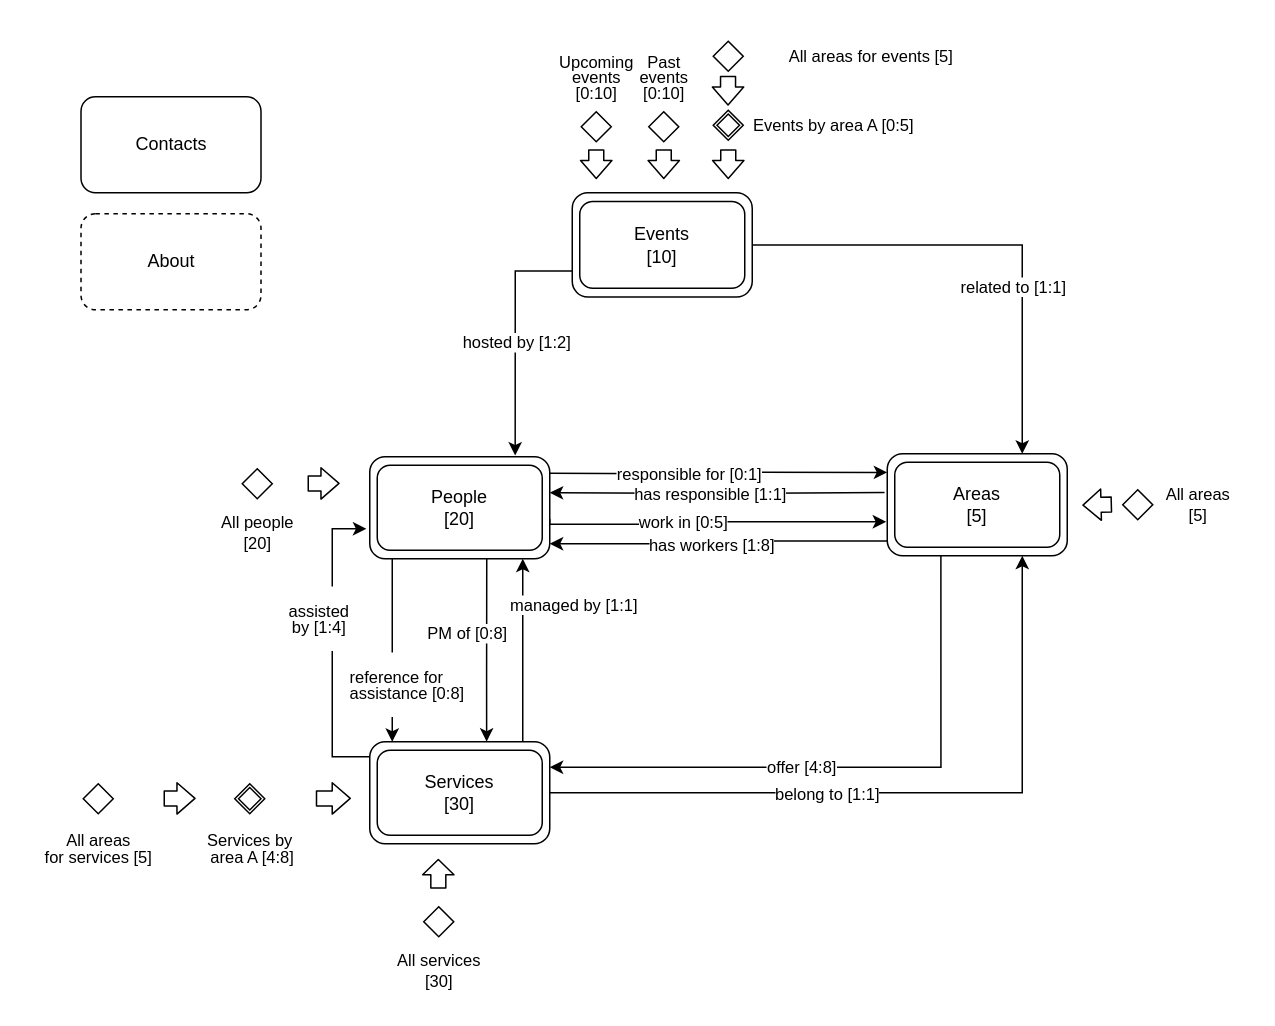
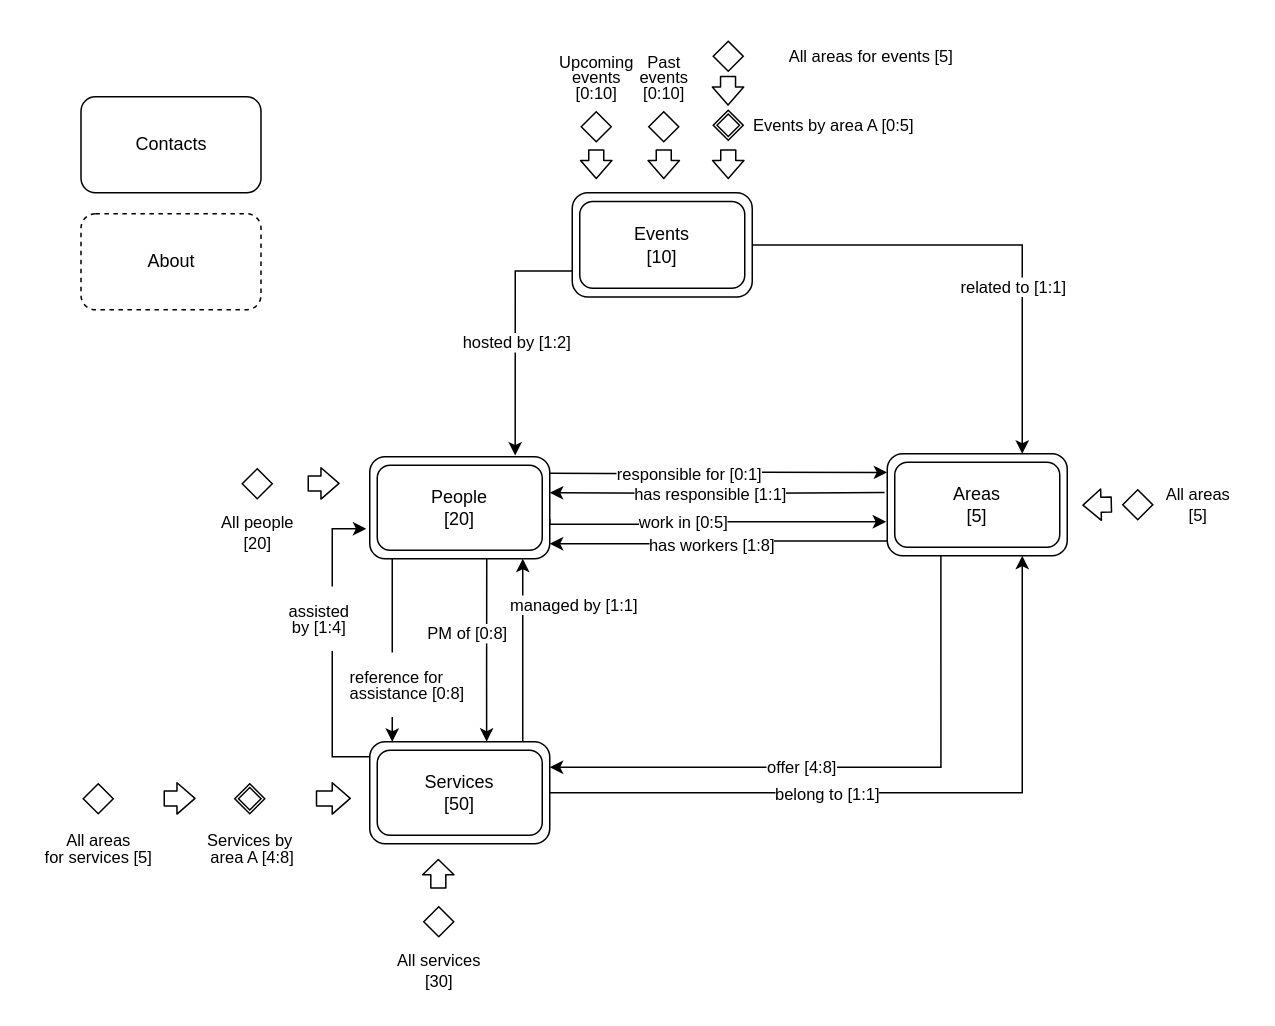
  <mxCell id="0" />
  <mxCell id="1" parent="0" />
  <mxCell id="2" style="edgeStyle=orthogonalEdgeStyle;rounded=0;orthogonalLoop=1;jettySize=auto;html=1;endArrow=none;endFill=0;startArrow=classic;startFill=1;entryX=0.002;entryY=0.855;entryDx=0;entryDy=0;entryPerimeter=0;" parent="1" target="40" edge="1"><mxGeometry relative="1" as="geometry"><mxPoint x="366" y="362" as="sourcePoint" /><mxPoint x="511" y="362.25" as="targetPoint" /><Array as="points"><mxPoint x="496" y="362" /></Array></mxGeometry></mxCell>
  <mxCell id="3" value="has workers [1:8]" style="edgeLabel;html=1;align=center;verticalAlign=middle;resizable=0;points=[];" parent="2" vertex="1" connectable="0"><mxGeometry x="-0.181" relative="1" as="geometry"><mxPoint x="14.76" as="offset" /></mxGeometry></mxCell>
  <mxCell id="4" value="About" style="rounded=1;whiteSpace=wrap;html=1;sketch=0;dashed=1;" parent="1" vertex="1"><mxGeometry x="53.5" y="142" width="120" height="64" as="geometry" /></mxCell>
  <mxCell id="5" value="" style="group" parent="1" vertex="1" connectable="0"><mxGeometry x="246" y="304" width="120" height="68" as="geometry" /></mxCell>
  <mxCell id="6" value="" style="group" parent="5" vertex="1" connectable="0"><mxGeometry width="120" height="68" as="geometry" /></mxCell>
  <mxCell id="7" value="" style="rounded=1;whiteSpace=wrap;html=1;perimeterSpacing=0;sketch=0;" parent="6" vertex="1"><mxGeometry width="120" height="68" as="geometry" /></mxCell>
  <mxCell id="8" value="People&lt;br&gt;[20]" style="rounded=1;whiteSpace=wrap;html=1;sketch=0;" parent="6" vertex="1"><mxGeometry x="5" y="5.667" width="110" height="56.667" as="geometry" /></mxCell>
  <mxCell id="9" style="edgeStyle=orthogonalEdgeStyle;rounded=0;orthogonalLoop=1;jettySize=auto;html=1;entryX=1;entryY=0.5;entryDx=0;entryDy=0;startArrow=classic;startFill=1;endArrow=none;endFill=0;exitX=0.75;exitY=1;exitDx=0;exitDy=0;" parent="1" source="40" target="49" edge="1"><mxGeometry relative="1" as="geometry"><Array as="points"><mxPoint x="681" y="528" /></Array><mxPoint x="701" y="382" as="sourcePoint" /></mxGeometry></mxCell>
  <mxCell id="10" value="belong to [1:1]" style="edgeLabel;html=1;align=center;verticalAlign=middle;resizable=0;points=[];" parent="9" vertex="1" connectable="0"><mxGeometry x="0.22" relative="1" as="geometry"><mxPoint as="offset" /></mxGeometry></mxCell>
  <mxCell id="11" style="edgeStyle=orthogonalEdgeStyle;rounded=0;orthogonalLoop=1;jettySize=auto;html=1;entryX=1;entryY=0.5;entryDx=0;entryDy=0;startArrow=classic;startFill=1;endArrow=none;endFill=0;exitX=0.75;exitY=0;exitDx=0;exitDy=0;" parent="1" source="40" target="46" edge="1"><mxGeometry relative="1" as="geometry"><Array as="points"><mxPoint x="681" y="163" /></Array><mxPoint x="626" y="334" as="sourcePoint" /></mxGeometry></mxCell>
  <mxCell id="12" value="related to [1:1]" style="edgeLabel;html=1;align=center;verticalAlign=middle;resizable=0;points=[];" parent="11" vertex="1" connectable="0"><mxGeometry x="-0.306" relative="1" as="geometry"><mxPoint x="-6.38" y="-0.02" as="offset" /></mxGeometry></mxCell>
  <mxCell id="13" style="edgeStyle=orthogonalEdgeStyle;rounded=0;orthogonalLoop=1;jettySize=auto;html=1;startArrow=classic;startFill=1;endArrow=none;endFill=0;exitX=0.616;exitY=-0.001;exitDx=0;exitDy=0;exitPerimeter=0;" parent="1" edge="1"><mxGeometry relative="1" as="geometry"><mxPoint x="323.92" y="493.94" as="sourcePoint" /><mxPoint x="324" y="372" as="targetPoint" /><Array as="points"><mxPoint x="324" y="452" /><mxPoint x="324" y="452" /></Array></mxGeometry></mxCell>
  <mxCell id="14" value="PM of [0:8]" style="edgeLabel;html=1;align=center;verticalAlign=middle;resizable=0;points=[];" parent="13" vertex="1" connectable="0"><mxGeometry x="0.073" y="2" relative="1" as="geometry"><mxPoint x="-10.94" y="-6.94" as="offset" /></mxGeometry></mxCell>
  <mxCell id="15" style="edgeStyle=orthogonalEdgeStyle;rounded=0;orthogonalLoop=1;jettySize=auto;html=1;exitX=0.5;exitY=0;exitDx=0;exitDy=0;startArrow=classic;startFill=1;endArrow=none;endFill=0;" parent="1" edge="1"><mxGeometry relative="1" as="geometry"><mxPoint x="261" y="494" as="sourcePoint" /><mxPoint x="261" y="372" as="targetPoint" /><Array as="points"><mxPoint x="261" y="432" /><mxPoint x="261" y="432" /></Array></mxGeometry></mxCell>
  <mxCell id="16" value="&lt;p style=&quot;line-height: 95%&quot;&gt;reference for &lt;br&gt;assistance [0:8]&lt;/p&gt;" style="edgeLabel;html=1;align=left;verticalAlign=middle;resizable=0;points=[];" parent="15" vertex="1" connectable="0"><mxGeometry x="-0.298" y="-1" relative="1" as="geometry"><mxPoint x="-31" y="4.26" as="offset" /></mxGeometry></mxCell>
  <mxCell id="17" style="edgeStyle=orthogonalEdgeStyle;rounded=0;orthogonalLoop=1;jettySize=auto;html=1;exitX=1;exitY=0.25;exitDx=0;exitDy=0;entryX=0.298;entryY=0.981;entryDx=0;entryDy=0;entryPerimeter=0;startArrow=classic;startFill=1;endArrow=none;endFill=0;" parent="1" source="49" target="40" edge="1"><mxGeometry relative="1" as="geometry" /></mxCell>
  <mxCell id="18" value="offer [4:8]" style="edgeLabel;html=1;align=center;verticalAlign=middle;resizable=0;points=[];" parent="17" vertex="1" connectable="0"><mxGeometry x="-0.172" y="1" relative="1" as="geometry"><mxPoint as="offset" /></mxGeometry></mxCell>
  <mxCell id="19" style="edgeStyle=orthogonalEdgeStyle;rounded=0;orthogonalLoop=1;jettySize=auto;html=1;entryX=0;entryY=0.183;entryDx=0;entryDy=0;entryPerimeter=0;" parent="1" target="40" edge="1"><mxGeometry relative="1" as="geometry"><mxPoint x="366" y="315" as="sourcePoint" /><mxPoint x="476" y="315" as="targetPoint" /></mxGeometry></mxCell>
  <mxCell id="20" value="responsible for [0:1]" style="edgeLabel;html=1;align=center;verticalAlign=middle;resizable=0;points=[];" parent="19" vertex="1" connectable="0"><mxGeometry x="-0.181" relative="1" as="geometry"><mxPoint as="offset" /></mxGeometry></mxCell>
  <mxCell id="21" style="edgeStyle=orthogonalEdgeStyle;rounded=0;orthogonalLoop=1;jettySize=auto;html=1;entryX=-0.015;entryY=0.381;entryDx=0;entryDy=0;endArrow=none;endFill=0;startArrow=classic;startFill=1;entryPerimeter=0;" parent="1" target="40" edge="1"><mxGeometry relative="1" as="geometry"><mxPoint x="366" y="328" as="sourcePoint" /><mxPoint x="476" y="328" as="targetPoint" /></mxGeometry></mxCell>
  <mxCell id="22" value="has responsible [1:1]" style="edgeLabel;html=1;align=center;verticalAlign=middle;resizable=0;points=[];" parent="21" vertex="1" connectable="0"><mxGeometry x="-0.181" relative="1" as="geometry"><mxPoint x="14.76" as="offset" /></mxGeometry></mxCell>
  <mxCell id="23" style="edgeStyle=orthogonalEdgeStyle;rounded=0;orthogonalLoop=1;jettySize=auto;html=1;entryX=-0.006;entryY=0.667;entryDx=0;entryDy=0;entryPerimeter=0;" parent="1" target="40" edge="1"><mxGeometry relative="1" as="geometry"><mxPoint x="366" y="345.52" as="sourcePoint" /><mxPoint x="504" y="349" as="targetPoint" /><Array as="points"><mxPoint x="366" y="349" /><mxPoint x="436" y="349" /></Array></mxGeometry></mxCell>
  <mxCell id="24" value="work in [0:5]" style="edgeLabel;html=1;align=center;verticalAlign=middle;resizable=0;points=[];" parent="23" vertex="1" connectable="0"><mxGeometry x="-0.181" relative="1" as="geometry"><mxPoint as="offset" /></mxGeometry></mxCell>
  <mxCell id="25" style="edgeStyle=orthogonalEdgeStyle;rounded=0;orthogonalLoop=1;jettySize=auto;html=1;entryX=0.75;entryY=0;entryDx=0;entryDy=0;startArrow=classic;startFill=1;endArrow=none;endFill=0;" parent="1" edge="1"><mxGeometry relative="1" as="geometry"><mxPoint x="348" y="372" as="sourcePoint" /><mxPoint x="348" y="494" as="targetPoint" /></mxGeometry></mxCell>
  <mxCell id="26" value="managed by [1:1]" style="edgeLabel;html=1;align=center;verticalAlign=middle;resizable=0;points=[];" parent="25" vertex="1" connectable="0"><mxGeometry x="-0.063" y="-1" relative="1" as="geometry"><mxPoint x="34" y="-27" as="offset" /></mxGeometry></mxCell>
  <mxCell id="27" style="edgeStyle=orthogonalEdgeStyle;rounded=0;orthogonalLoop=1;jettySize=auto;html=1;entryX=0;entryY=0.167;entryDx=0;entryDy=0;startArrow=classic;startFill=1;endArrow=none;endFill=0;exitX=-0.019;exitY=0.706;exitDx=0;exitDy=0;exitPerimeter=0;entryPerimeter=0;" parent="1" source="7" target="49" edge="1"><mxGeometry relative="1" as="geometry"><mxPoint x="221" y="372" as="sourcePoint" /><mxPoint x="221" y="494" as="targetPoint" /><Array as="points"><mxPoint x="221" y="352" /><mxPoint x="221" y="504" /><mxPoint x="246" y="504" /></Array></mxGeometry></mxCell>
  <mxCell id="28" value="&lt;p style=&quot;line-height: 95%&quot;&gt;assisted &lt;br&gt;by [1:4]&lt;/p&gt;" style="edgeLabel;html=1;align=center;verticalAlign=middle;resizable=0;points=[];" parent="27" vertex="1" connectable="0"><mxGeometry x="-0.434" y="-2" relative="1" as="geometry"><mxPoint x="-8" y="25.72" as="offset" /></mxGeometry></mxCell>
  <mxCell id="29" value="" style="rhombus;whiteSpace=wrap;html=1;rounded=0;sketch=0;" parent="1" vertex="1"><mxGeometry x="748" y="326" width="20" height="20" as="geometry" /></mxCell>
  <mxCell id="30" value="All areas&lt;br style=&quot;font-size: 11px&quot;&gt;[5]" style="text;html=1;align=center;verticalAlign=middle;resizable=0;points=[];autosize=1;fontSize=11;" parent="1" vertex="1"><mxGeometry x="768" y="321" width="60" height="30" as="geometry" /></mxCell>
  <mxCell id="31" value="Contacts" style="rounded=1;whiteSpace=wrap;html=1;sketch=0;" parent="1" vertex="1"><mxGeometry x="53.5" y="64" width="120" height="64" as="geometry" /></mxCell>
  <mxCell id="32" value="" style="rhombus;whiteSpace=wrap;html=1;rounded=0;sketch=0;" parent="1" vertex="1"><mxGeometry x="475" y="73" width="20" height="20" as="geometry" /></mxCell>
  <mxCell id="33" value="Events by area A [0:5]" style="text;html=1;align=center;verticalAlign=middle;resizable=0;points=[];autosize=1;fontSize=11;" parent="1" vertex="1"><mxGeometry x="495" y="73" width="120" height="20" as="geometry" /></mxCell>
  <mxCell id="34" value="" style="shape=flexArrow;endArrow=classic;html=1;endWidth=9.903;endSize=3.674;" parent="1" edge="1"><mxGeometry width="50" height="50" relative="1" as="geometry"><mxPoint x="485" y="99" as="sourcePoint" /><mxPoint x="485" y="119" as="targetPoint" /></mxGeometry></mxCell>
  <mxCell id="35" value="" style="rhombus;whiteSpace=wrap;html=1;rounded=0;sketch=0;" parent="1" vertex="1"><mxGeometry x="477.5" y="75.5" width="15" height="15" as="geometry" /></mxCell>
  <mxCell id="36" value="" style="rhombus;whiteSpace=wrap;html=1;rounded=0;sketch=0;" parent="1" vertex="1"><mxGeometry x="475" y="27" width="20" height="20" as="geometry" /></mxCell>
  <mxCell id="37" value="All areas for events [5]" style="text;html=1;align=center;verticalAlign=middle;resizable=0;points=[];autosize=1;fontSize=11;" parent="1" vertex="1"><mxGeometry x="520" y="27" width="120" height="20" as="geometry" /></mxCell>
  <mxCell id="38" value="" style="rhombus;whiteSpace=wrap;html=1;rounded=0;sketch=0;" parent="1" vertex="1"><mxGeometry x="432" y="74" width="20" height="20" as="geometry" /></mxCell>
  <mxCell id="39" value="" style="group" parent="1" vertex="1" connectable="0"><mxGeometry x="591" y="302" width="120" height="68" as="geometry" /></mxCell>
  <mxCell id="40" value="" style="rounded=1;whiteSpace=wrap;html=1;perimeterSpacing=0;sketch=0;" parent="39" vertex="1"><mxGeometry width="120" height="68" as="geometry" /></mxCell>
  <mxCell id="41" value="Areas &lt;br&gt;[5]" style="rounded=1;whiteSpace=wrap;html=1;sketch=0;" parent="39" vertex="1"><mxGeometry x="5" y="5.667" width="110" height="56.667" as="geometry" /></mxCell>
  <mxCell id="42" value="" style="shape=flexArrow;endArrow=classic;html=1;endWidth=9.903;endSize=3.674;" parent="1" edge="1"><mxGeometry width="50" height="50" relative="1" as="geometry"><mxPoint x="740.88" y="335.75" as="sourcePoint" /><mxPoint x="721" y="336.25" as="targetPoint" /></mxGeometry></mxCell>
  <mxCell id="43" value="" style="shape=flexArrow;endArrow=classic;html=1;endWidth=9.903;endSize=3.674;" parent="1" edge="1"><mxGeometry width="50" height="50" relative="1" as="geometry"><mxPoint x="484.86" y="50" as="sourcePoint" /><mxPoint x="484.86" y="70" as="targetPoint" /></mxGeometry></mxCell>
  <mxCell id="44" value="" style="shape=flexArrow;endArrow=classic;html=1;endWidth=9.903;endSize=3.674;" parent="1" edge="1"><mxGeometry width="50" height="50" relative="1" as="geometry"><mxPoint x="442" y="99" as="sourcePoint" /><mxPoint x="442" y="119" as="targetPoint" /></mxGeometry></mxCell>
  <mxCell id="45" value="" style="group" parent="1" vertex="1" connectable="0"><mxGeometry x="381" y="128" width="120" height="69.5" as="geometry" /></mxCell>
  <mxCell id="46" value="" style="rounded=1;whiteSpace=wrap;html=1;perimeterSpacing=0;sketch=0;" parent="45" vertex="1"><mxGeometry width="120" height="69.5" as="geometry" /></mxCell>
  <mxCell id="47" value="Events &lt;br&gt;[10]" style="rounded=1;whiteSpace=wrap;html=1;sketch=0;" parent="45" vertex="1"><mxGeometry x="5" y="5.792" width="110" height="57.917" as="geometry" /></mxCell>
  <mxCell id="48" value="" style="group" parent="1" vertex="1" connectable="0"><mxGeometry x="246" y="494" width="120" height="68" as="geometry" /></mxCell>
  <mxCell id="49" value="" style="rounded=1;whiteSpace=wrap;html=1;perimeterSpacing=0;sketch=0;" parent="48" vertex="1"><mxGeometry width="120" height="68" as="geometry" /></mxCell>
- <mxCell id="50" value="Services&lt;br&gt;[30]" style="rounded=1;whiteSpace=wrap;html=1;sketch=0;" parent="48" vertex="1"><mxGeometry x="5" y="5.667" width="110" height="56.667" as="geometry" /></mxCell>
+ <mxCell id="50" value="Services&lt;br&gt;[50]" style="rounded=1;whiteSpace=wrap;html=1;sketch=0;" parent="48" vertex="1"><mxGeometry x="5" y="5.667" width="110" height="56.667" as="geometry" /></mxCell>
  <mxCell id="51" value="" style="rhombus;whiteSpace=wrap;html=1;rounded=0;sketch=0;" parent="1" vertex="1"><mxGeometry x="161" y="312" width="20" height="20" as="geometry" /></mxCell>
  <mxCell id="52" value="" style="shape=flexArrow;endArrow=classic;html=1;endWidth=9.903;endSize=3.674;" parent="1" edge="1"><mxGeometry width="50" height="50" relative="1" as="geometry"><mxPoint x="204.5" y="321.76" as="sourcePoint" /><mxPoint x="226" y="321.76" as="targetPoint" /></mxGeometry></mxCell>
  <mxCell id="53" style="edgeStyle=orthogonalEdgeStyle;rounded=0;orthogonalLoop=1;jettySize=auto;html=1;exitX=0;exitY=0.75;exitDx=0;exitDy=0;entryX=0.808;entryY=-0.012;entryDx=0;entryDy=0;entryPerimeter=0;" parent="1" source="46" target="7" edge="1"><mxGeometry relative="1" as="geometry" /></mxCell>
  <mxCell id="54" value="hosted by [1:2]" style="edgeLabel;html=1;align=center;verticalAlign=middle;resizable=0;points=[];" parent="53" vertex="1" connectable="0"><mxGeometry x="0.054" y="1" relative="1" as="geometry"><mxPoint as="offset" /></mxGeometry></mxCell>
  <mxCell id="55" value="&lt;p style=&quot;line-height: 95% ; font-size: 11px&quot;&gt;Upcoming &lt;br&gt;events &lt;br&gt;[0:10]&lt;/p&gt;" style="text;html=1;align=center;verticalAlign=middle;resizable=0;points=[];autosize=1;direction=west;" parent="1" vertex="1"><mxGeometry x="362" y="20.5" width="70" height="60" as="geometry" /></mxCell>
  <mxCell id="56" value="" style="rhombus;whiteSpace=wrap;html=1;rounded=0;sketch=0;" parent="1" vertex="1"><mxGeometry x="387" y="74" width="20" height="20" as="geometry" /></mxCell>
  <mxCell id="57" value="" style="shape=flexArrow;endArrow=classic;html=1;endWidth=9.903;endSize=3.674;" parent="1" edge="1"><mxGeometry width="50" height="50" relative="1" as="geometry"><mxPoint x="397" y="99" as="sourcePoint" /><mxPoint x="397" y="119" as="targetPoint" /></mxGeometry></mxCell>
  <mxCell id="58" value="&lt;p style=&quot;line-height: 95% ; font-size: 11px&quot;&gt;Past &lt;br&gt;events &lt;br&gt;[0:10]&lt;/p&gt;" style="text;html=1;align=center;verticalAlign=middle;resizable=0;points=[];autosize=1;" parent="1" vertex="1"><mxGeometry x="417" y="20.5" width="50" height="60" as="geometry" /></mxCell>
  <mxCell id="59" value="" style="rhombus;whiteSpace=wrap;html=1;rounded=0;sketch=0;" parent="1" vertex="1"><mxGeometry x="156" y="522" width="20" height="20" as="geometry" /></mxCell>
  <mxCell id="60" value="" style="shape=flexArrow;endArrow=classic;html=1;endWidth=9.903;endSize=3.674;" parent="1" edge="1"><mxGeometry width="50" height="50" relative="1" as="geometry"><mxPoint x="210" y="531.76" as="sourcePoint" /><mxPoint x="233.5" y="531.76" as="targetPoint" /></mxGeometry></mxCell>
  <mxCell id="61" value="" style="rhombus;whiteSpace=wrap;html=1;rounded=0;sketch=0;" parent="1" vertex="1"><mxGeometry x="158.5" y="524.5" width="15" height="15" as="geometry" /></mxCell>
  <mxCell id="62" value="" style="rhombus;whiteSpace=wrap;html=1;rounded=0;sketch=0;" parent="1" vertex="1"><mxGeometry x="55" y="522" width="20" height="20" as="geometry" /></mxCell>
  <mxCell id="63" value="" style="shape=flexArrow;endArrow=classic;html=1;endWidth=9.903;endSize=3.674;" parent="1" edge="1"><mxGeometry width="50" height="50" relative="1" as="geometry"><mxPoint x="108.5" y="531.76" as="sourcePoint" /><mxPoint x="130" y="531.76" as="targetPoint" /></mxGeometry></mxCell>
  <mxCell id="64" value="&lt;p style=&quot;line-height: 95%&quot;&gt;Services by&lt;br style=&quot;font-size: 11px&quot;&gt;&amp;nbsp;area A [4:8]&lt;/p&gt;" style="text;html=1;align=center;verticalAlign=middle;resizable=0;points=[];autosize=1;fontSize=11;" parent="1" vertex="1"><mxGeometry x="131" y="539.5" width="70" height="50" as="geometry" /></mxCell>
  <mxCell id="65" value="&lt;p style=&quot;line-height: 95%&quot;&gt;All areas&lt;br style=&quot;font-size: 11px&quot;&gt;for services [5]&lt;/p&gt;" style="text;html=1;align=center;verticalAlign=middle;resizable=0;points=[];autosize=1;fontSize=11;" parent="1" vertex="1"><mxGeometry x="20" y="539.5" width="90" height="50" as="geometry" /></mxCell>
  <mxCell id="66" value="" style="rhombus;whiteSpace=wrap;html=1;rounded=0;sketch=0;" parent="1" vertex="1"><mxGeometry x="282" y="604" width="20" height="20" as="geometry" /></mxCell>
  <mxCell id="67" value="All services&lt;br style=&quot;font-size: 11px&quot;&gt;[30]" style="text;html=1;align=center;verticalAlign=middle;resizable=0;points=[];autosize=1;fontSize=11;" parent="1" vertex="1"><mxGeometry x="257" y="632" width="70" height="30" as="geometry" /></mxCell>
  <mxCell id="68" value="" style="shape=flexArrow;endArrow=classic;html=1;endWidth=9.903;endSize=3.04;width=10;" parent="1" edge="1"><mxGeometry width="50" height="50" relative="1" as="geometry"><mxPoint x="291.71" y="592" as="sourcePoint" /><mxPoint x="291.71" y="572" as="targetPoint" /></mxGeometry></mxCell>
  <mxCell id="69" value="All people&lt;br style=&quot;font-size: 11px&quot;&gt;[20]" style="text;html=1;align=center;verticalAlign=middle;resizable=0;points=[];autosize=1;fontSize=11;" parent="1" vertex="1"><mxGeometry x="141" y="340" width="60" height="30" as="geometry" /></mxCell>
